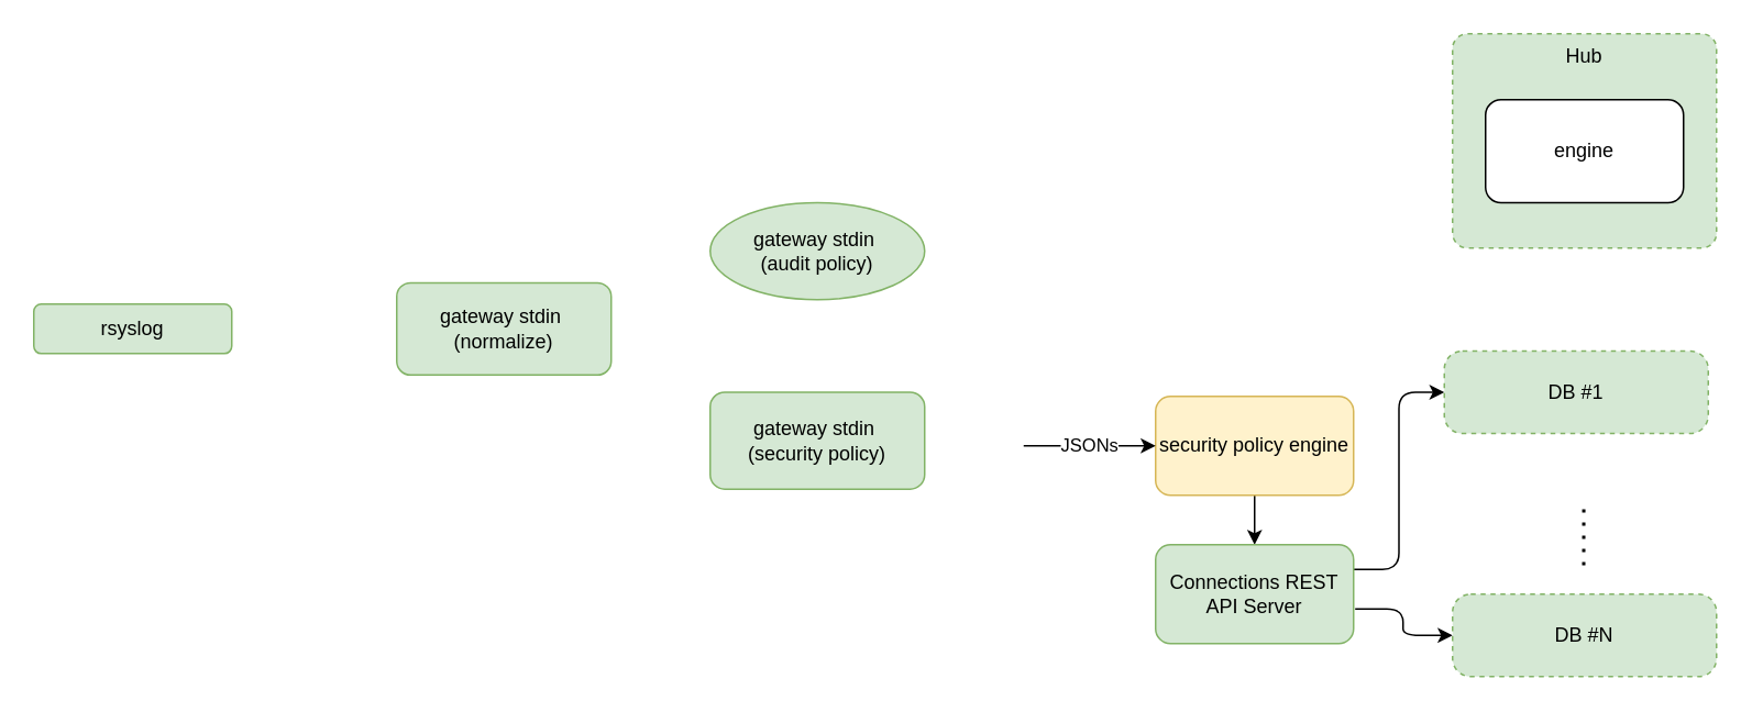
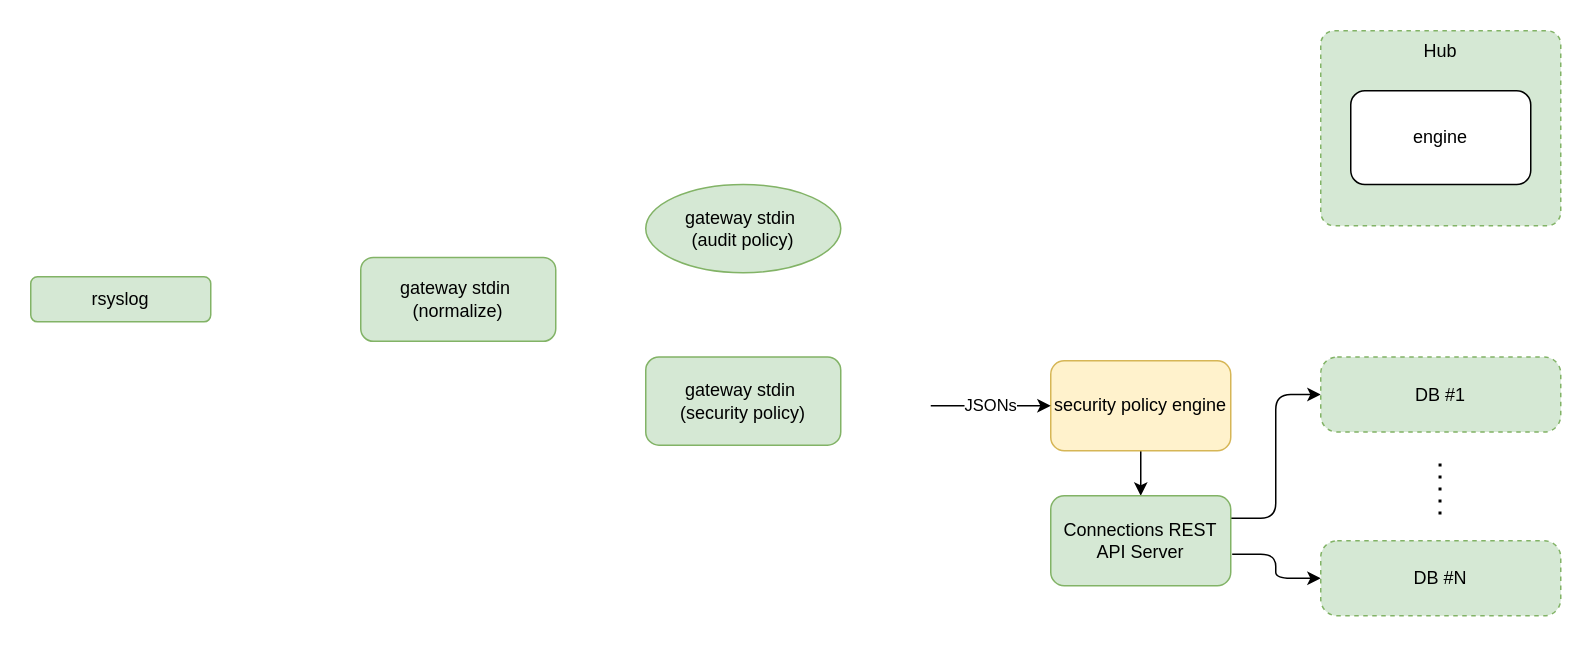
  <mxCell id="0" />
  <mxCell id="1" parent="0" />
  <mxCell id="2" value="gateway stdin&amp;nbsp;&lt;div&gt;(normalize)&lt;/div&gt;" style="rounded=1;whiteSpace=wrap;html=1;fillColor=#d5e8d4;strokeColor=#82b366;verticalAlign=middle;" vertex="1" parent="1"><mxGeometry x="240" y="171.09" width="130" height="55.94" as="geometry" /></mxCell>
  <mxCell id="3" value="rsyslog" style="rounded=1;whiteSpace=wrap;html=1;fillColor=#d5e8d4;strokeColor=#82b366;" vertex="1" parent="1"><mxGeometry x="20" y="184.06" width="120" height="30" as="geometry" /></mxCell>
  <mxCell id="4" value="Hub" style="rounded=1;whiteSpace=wrap;html=1;arcSize=7;verticalAlign=top;dashed=1;fillColor=#d5e8d4;strokeColor=#82b366;" vertex="1" parent="1"><mxGeometry x="880" y="20" width="160" height="130" as="geometry" /></mxCell>
  <mxCell id="5" value="engine" style="rounded=1;whiteSpace=wrap;html=1;" vertex="1" parent="1"><mxGeometry x="900" y="60" width="120" height="62.5" as="geometry" /></mxCell>
  <mxCell id="6" style="edgeStyle=orthogonalEdgeStyle;html=1;exitX=1;exitY=0.25;exitDx=0;exitDy=0;entryX=0;entryY=0.5;entryDx=0;entryDy=0;" edge="1" parent="1" source="13" target="8"><mxGeometry relative="1" as="geometry"><mxPoint x="860" y="345" as="sourcePoint" /><mxPoint x="910" y="262.5" as="targetPoint" /></mxGeometry></mxCell>
  <mxCell id="7" style="edgeStyle=orthogonalEdgeStyle;html=1;entryX=0;entryY=0.5;entryDx=0;entryDy=0;exitX=1.008;exitY=0.65;exitDx=0;exitDy=0;exitPerimeter=0;" edge="1" parent="1" source="13" target="9"><mxGeometry relative="1" as="geometry"><mxPoint x="860" y="375" as="sourcePoint" /><mxPoint x="910" y="385" as="targetPoint" /></mxGeometry></mxCell>
- <mxCell id="8" value="DB #1" style="rounded=1;whiteSpace=wrap;html=1;arcSize=22;verticalAlign=middle;dashed=1;fillColor=#d5e8d4;strokeColor=#82b366;" vertex="1" parent="1"><mxGeometry x="875" y="212.5" width="160" height="50" as="geometry" /></mxCell>
+ <mxCell id="8" value="DB #1" style="rounded=1;whiteSpace=wrap;html=1;arcSize=22;verticalAlign=middle;dashed=1;fillColor=#d5e8d4;strokeColor=#82b366;" vertex="1" parent="1"><mxGeometry x="880" y="237.5" width="160" height="50" as="geometry" /></mxCell>
  <mxCell id="9" value="DB #N" style="rounded=1;whiteSpace=wrap;html=1;arcSize=22;verticalAlign=middle;dashed=1;fillColor=#d5e8d4;strokeColor=#82b366;" vertex="1" parent="1"><mxGeometry x="880" y="360" width="160" height="50" as="geometry" /></mxCell>
  <mxCell id="10" value="" style="endArrow=none;dashed=1;html=1;dashPattern=1 3;strokeWidth=2;fillColor=#fff2cc;strokeColor=#000000;" edge="1" parent="1"><mxGeometry width="50" height="50" relative="1" as="geometry"><mxPoint x="959.5" y="342.5" as="sourcePoint" /><mxPoint x="959.54" y="305" as="targetPoint" /></mxGeometry></mxCell>
  <mxCell id="11" style="edgeStyle=none;html=1;exitX=0.5;exitY=1;exitDx=0;exitDy=0;entryX=0.5;entryY=0;entryDx=0;entryDy=0;" edge="1" parent="1" source="12" target="13"><mxGeometry relative="1" as="geometry" /></mxCell>
  <mxCell id="12" value="security policy engine" style="rounded=1;whiteSpace=wrap;html=1;fillColor=#fff2cc;strokeColor=#d6b656;" vertex="1" parent="1"><mxGeometry x="700" y="240" width="120" height="60" as="geometry" /></mxCell>
  <mxCell id="13" value="Connections REST API Server" style="rounded=1;whiteSpace=wrap;html=1;fillColor=#d5e8d4;strokeColor=#82b366;" vertex="1" parent="1"><mxGeometry x="700" y="330" width="120" height="60" as="geometry" /></mxCell>
  <mxCell id="14" value="gateway stdin&amp;nbsp;&lt;div&gt;(audit policy)&lt;/div&gt;" style="ellipse;whiteSpace=wrap;html=1;fillColor=#d5e8d4;strokeColor=#82b366;" vertex="1" parent="1"><mxGeometry x="430" y="122.5" width="130" height="58.75" as="geometry" /></mxCell>
  <mxCell id="15" value="JSONs" style="edgeStyle=none;html=1;exitX=1;exitY=0.5;exitDx=0;exitDy=0;entryX=0;entryY=0.5;entryDx=0;entryDy=0;" edge="1" parent="1" target="12"><mxGeometry relative="1" as="geometry"><mxPoint x="620" y="270" as="sourcePoint" /></mxGeometry></mxCell>
  <mxCell id="16" value="gateway stdin&amp;nbsp;&lt;div&gt;(security policy)&lt;/div&gt;" style="rounded=1;whiteSpace=wrap;html=1;fillColor=#d5e8d4;strokeColor=#82b366;" vertex="1" parent="1"><mxGeometry x="430" y="237.5" width="130" height="58.75" as="geometry" /></mxCell>
